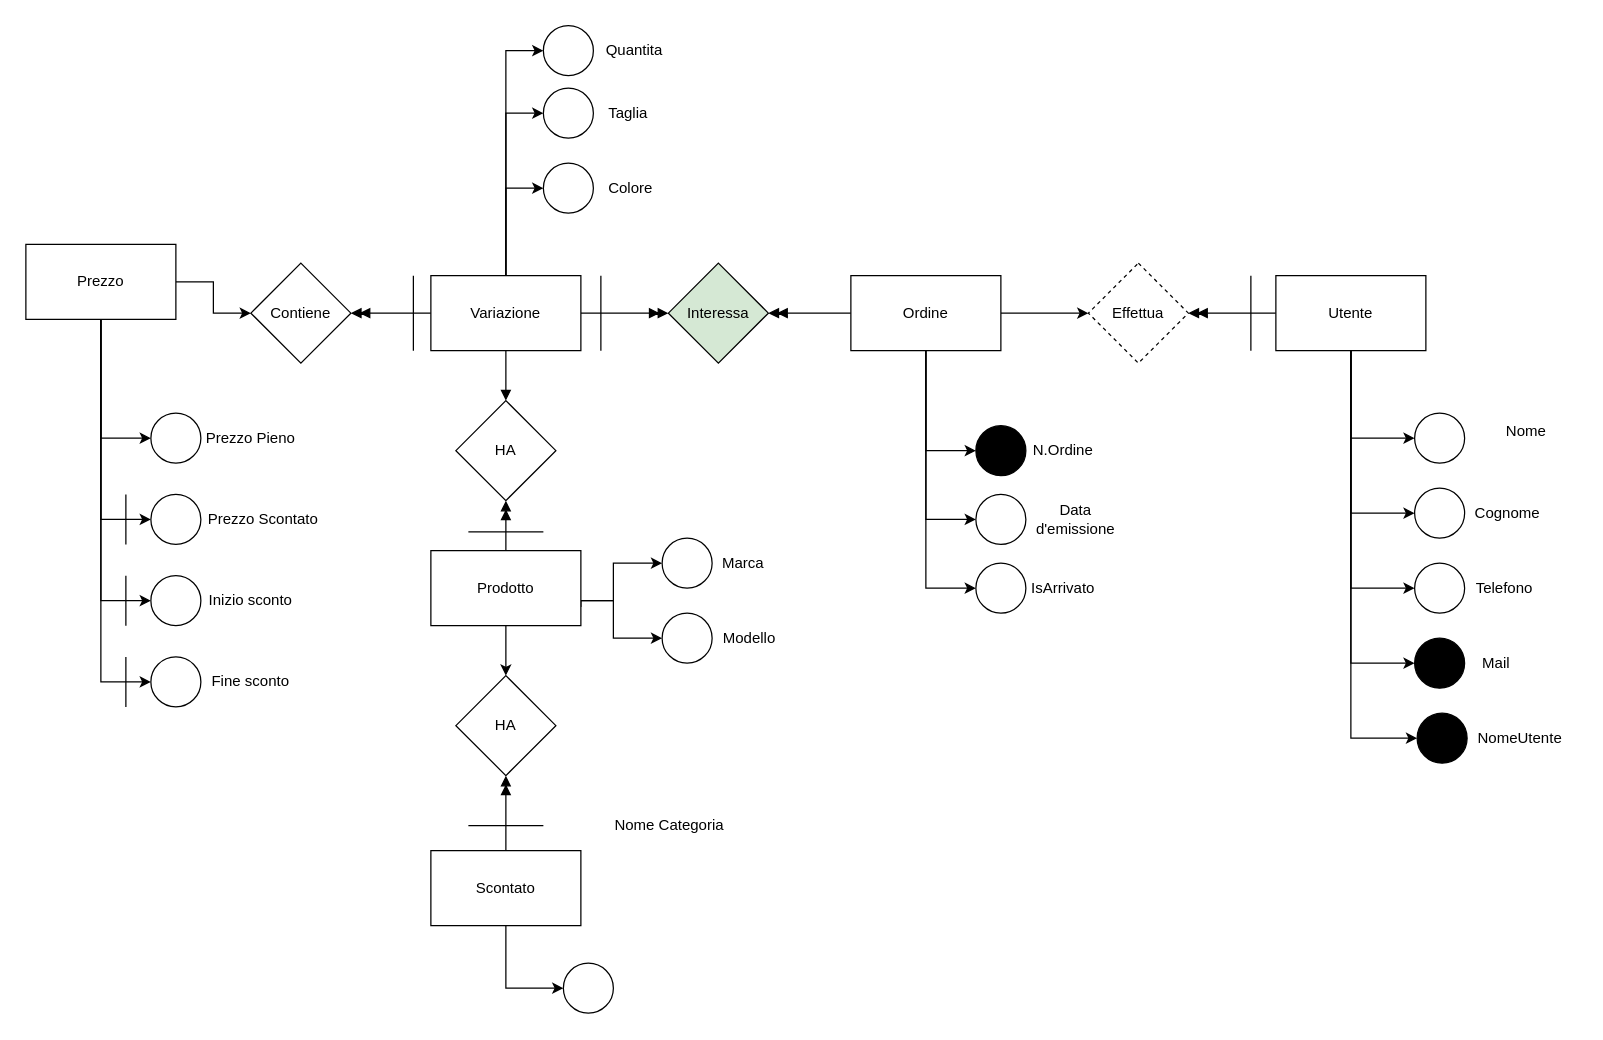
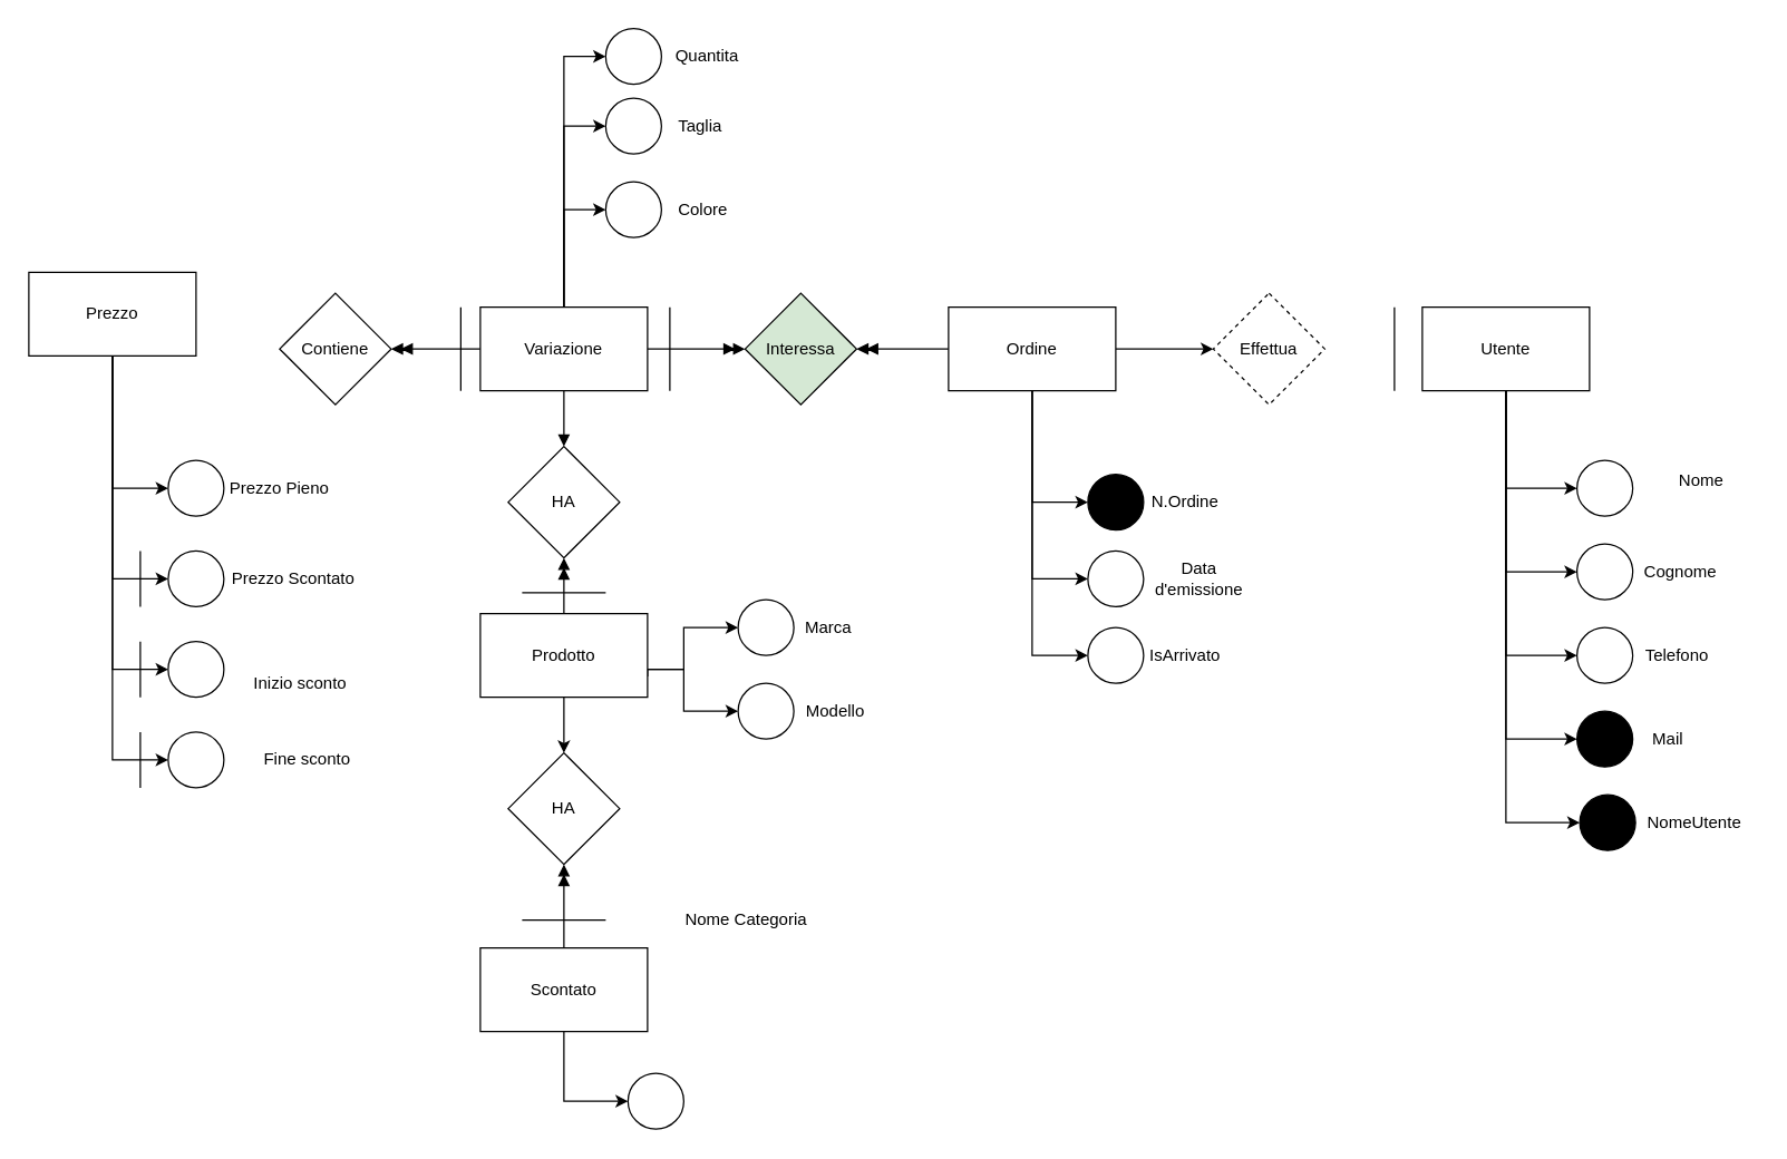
  <mxCell id="0" />
  <mxCell id="1" parent="0" />
  <mxCell id="2" style="edgeStyle=orthogonalEdgeStyle;rounded=0;orthogonalLoop=1;jettySize=auto;html=1;entryX=0.5;entryY=0;entryDx=0;entryDy=0;endArrow=block;endFill=1;" parent="1" source="8" target="36" edge="1"><mxGeometry relative="1" as="geometry" /></mxCell>
  <mxCell id="3" style="edgeStyle=orthogonalEdgeStyle;rounded=0;orthogonalLoop=1;jettySize=auto;html=1;endArrow=doubleBlock;endFill=1;" parent="1" source="8" target="35" edge="1"><mxGeometry relative="1" as="geometry" /></mxCell>
  <mxCell id="4" value="" style="edgeStyle=orthogonalEdgeStyle;rounded=0;orthogonalLoop=1;jettySize=auto;html=1;entryX=0;entryY=0.5;entryDx=0;entryDy=0;" parent="1" source="8" target="54" edge="1"><mxGeometry relative="1" as="geometry" /></mxCell>
  <mxCell id="5" style="edgeStyle=orthogonalEdgeStyle;rounded=0;orthogonalLoop=1;jettySize=auto;html=1;entryX=0;entryY=0.5;entryDx=0;entryDy=0;" parent="1" source="8" target="56" edge="1"><mxGeometry relative="1" as="geometry" /></mxCell>
  <mxCell id="6" style="edgeStyle=orthogonalEdgeStyle;rounded=0;orthogonalLoop=1;jettySize=auto;html=1;entryX=0;entryY=0.5;entryDx=0;entryDy=0;" parent="1" source="8" target="58" edge="1"><mxGeometry relative="1" as="geometry" /></mxCell>
  <mxCell id="7" style="edgeStyle=orthogonalEdgeStyle;rounded=0;orthogonalLoop=1;jettySize=auto;html=1;endArrow=doubleBlock;endFill=1;" parent="1" source="8" target="66" edge="1"><mxGeometry relative="1" as="geometry" /></mxCell>
  <mxCell id="8" value="Variazione" style="rounded=0;whiteSpace=wrap;html=1;" parent="1" vertex="1"><mxGeometry x="344" y="220" width="120" height="60" as="geometry" /></mxCell>
  <mxCell id="9" style="edgeStyle=orthogonalEdgeStyle;rounded=0;orthogonalLoop=1;jettySize=auto;html=1;entryX=0;entryY=0.5;entryDx=0;entryDy=0;" parent="1" source="13" target="31" edge="1"><mxGeometry relative="1" as="geometry"><Array as="points"><mxPoint x="490" y="480" /><mxPoint x="490" y="510" /></Array></mxGeometry></mxCell>
  <mxCell id="10" style="edgeStyle=orthogonalEdgeStyle;rounded=0;orthogonalLoop=1;jettySize=auto;html=1;endArrow=doubleBlock;endFill=1;" parent="1" source="13" target="36" edge="1"><mxGeometry relative="1" as="geometry" /></mxCell>
  <mxCell id="11" style="edgeStyle=orthogonalEdgeStyle;rounded=0;orthogonalLoop=1;jettySize=auto;html=1;entryX=0;entryY=0.5;entryDx=0;entryDy=0;exitX=1;exitY=0.75;exitDx=0;exitDy=0;" parent="1" source="13" target="30" edge="1"><mxGeometry relative="1" as="geometry"><Array as="points"><mxPoint x="464" y="480" /><mxPoint x="490" y="480" /><mxPoint x="490" y="450" /></Array></mxGeometry></mxCell>
  <mxCell id="12" style="edgeStyle=orthogonalEdgeStyle;rounded=0;orthogonalLoop=1;jettySize=auto;html=1;" parent="1" source="13" target="37" edge="1"><mxGeometry relative="1" as="geometry" /></mxCell>
  <mxCell id="13" value="Prodotto" style="rounded=0;whiteSpace=wrap;html=1;" parent="1" vertex="1"><mxGeometry x="344" y="440" width="120" height="60" as="geometry" /></mxCell>
  <mxCell id="14" style="edgeStyle=orthogonalEdgeStyle;rounded=0;orthogonalLoop=1;jettySize=auto;html=1;endArrow=doubleBlock;endFill=1;" parent="1" source="16" target="37" edge="1"><mxGeometry relative="1" as="geometry"><mxPoint x="404" y="630" as="targetPoint" /></mxGeometry></mxCell>
  <mxCell id="15" style="edgeStyle=orthogonalEdgeStyle;rounded=0;orthogonalLoop=1;jettySize=auto;html=1;entryX=0;entryY=0.5;entryDx=0;entryDy=0;" parent="1" source="16" target="72" edge="1"><mxGeometry relative="1" as="geometry" /></mxCell>
  <mxCell id="16" value="Scontato" style="rounded=0;whiteSpace=wrap;html=1;" parent="1" vertex="1"><mxGeometry x="344" y="680" width="120" height="60" as="geometry" /></mxCell>
- <mxCell id="17" style="edgeStyle=orthogonalEdgeStyle;rounded=0;orthogonalLoop=1;jettySize=auto;html=1;endArrow=doubleBlock;endFill=1;" parent="1" source="23" target="34" edge="1"><mxGeometry relative="1" as="geometry" /></mxCell>
  <mxCell id="18" style="edgeStyle=orthogonalEdgeStyle;rounded=0;orthogonalLoop=1;jettySize=auto;html=1;entryX=0;entryY=0.5;entryDx=0;entryDy=0;" parent="1" source="23" target="38" edge="1"><mxGeometry relative="1" as="geometry" /></mxCell>
  <mxCell id="19" style="edgeStyle=orthogonalEdgeStyle;rounded=0;orthogonalLoop=1;jettySize=auto;html=1;entryX=0;entryY=0.5;entryDx=0;entryDy=0;" parent="1" source="23" target="39" edge="1"><mxGeometry relative="1" as="geometry" /></mxCell>
  <mxCell id="20" style="edgeStyle=orthogonalEdgeStyle;rounded=0;orthogonalLoop=1;jettySize=auto;html=1;entryX=0;entryY=0.5;entryDx=0;entryDy=0;" parent="1" source="23" target="40" edge="1"><mxGeometry relative="1" as="geometry" /></mxCell>
  <mxCell id="21" style="edgeStyle=orthogonalEdgeStyle;rounded=0;orthogonalLoop=1;jettySize=auto;html=1;entryX=0;entryY=0.5;entryDx=0;entryDy=0;" parent="1" source="23" target="41" edge="1"><mxGeometry relative="1" as="geometry" /></mxCell>
  <mxCell id="22" style="edgeStyle=orthogonalEdgeStyle;rounded=0;orthogonalLoop=1;jettySize=auto;html=1;entryX=0;entryY=0.5;entryDx=0;entryDy=0;" parent="1" source="23" target="52" edge="1"><mxGeometry relative="1" as="geometry" /></mxCell>
  <mxCell id="23" value="Utente" style="rounded=0;whiteSpace=wrap;html=1;" parent="1" vertex="1"><mxGeometry x="1020" y="220" width="120" height="60" as="geometry" /></mxCell>
  <mxCell id="24" style="edgeStyle=orthogonalEdgeStyle;rounded=0;orthogonalLoop=1;jettySize=auto;html=1;entryX=0;entryY=0.5;entryDx=0;entryDy=0;" parent="1" source="29" target="34" edge="1"><mxGeometry relative="1" as="geometry" /></mxCell>
  <mxCell id="25" style="edgeStyle=orthogonalEdgeStyle;rounded=0;orthogonalLoop=1;jettySize=auto;html=1;endArrow=doubleBlock;endFill=1;" parent="1" source="29" target="35" edge="1"><mxGeometry relative="1" as="geometry" /></mxCell>
  <mxCell id="26" style="edgeStyle=orthogonalEdgeStyle;rounded=0;orthogonalLoop=1;jettySize=auto;html=1;entryX=0;entryY=0.5;entryDx=0;entryDy=0;" parent="1" source="29" target="46" edge="1"><mxGeometry relative="1" as="geometry" /></mxCell>
  <mxCell id="27" style="edgeStyle=orthogonalEdgeStyle;rounded=0;orthogonalLoop=1;jettySize=auto;html=1;entryX=0;entryY=0.5;entryDx=0;entryDy=0;" parent="1" source="29" target="47" edge="1"><mxGeometry relative="1" as="geometry" /></mxCell>
  <mxCell id="28" style="edgeStyle=orthogonalEdgeStyle;rounded=0;orthogonalLoop=1;jettySize=auto;html=1;entryX=0;entryY=0.5;entryDx=0;entryDy=0;" parent="1" source="29" target="48" edge="1"><mxGeometry relative="1" as="geometry" /></mxCell>
  <mxCell id="29" value="Ordine" style="rounded=0;whiteSpace=wrap;html=1;" parent="1" vertex="1"><mxGeometry x="680" y="220" width="120" height="60" as="geometry" /></mxCell>
  <mxCell id="30" value="" style="ellipse;whiteSpace=wrap;html=1;aspect=fixed;" parent="1" vertex="1"><mxGeometry x="529" y="430" width="40" height="40" as="geometry" /></mxCell>
  <mxCell id="31" value="" style="ellipse;whiteSpace=wrap;html=1;aspect=fixed;" parent="1" vertex="1"><mxGeometry x="529" y="490" width="40" height="40" as="geometry" /></mxCell>
  <mxCell id="32" value="Marca" style="text;html=1;align=center;verticalAlign=middle;whiteSpace=wrap;rounded=0;" parent="1" vertex="1"><mxGeometry x="569" y="435" width="50" height="30" as="geometry" /></mxCell>
  <mxCell id="33" value="Modello" style="text;html=1;align=center;verticalAlign=middle;whiteSpace=wrap;rounded=0;" parent="1" vertex="1"><mxGeometry x="569" y="495" width="60" height="30" as="geometry" /></mxCell>
  <mxCell id="34" value="Effettua" style="rhombus;whiteSpace=wrap;html=1;dashed=1;" parent="1" vertex="1"><mxGeometry x="870" y="210" width="80" height="80" as="geometry" /></mxCell>
  <mxCell id="35" value="Interessa" style="rhombus;whiteSpace=wrap;html=1;fillColor=#d5e8d4;" parent="1" vertex="1"><mxGeometry x="534" y="210" width="80" height="80" as="geometry" /></mxCell>
  <mxCell id="36" value="HA" style="rhombus;whiteSpace=wrap;html=1;" parent="1" vertex="1"><mxGeometry x="364" y="320" width="80" height="80" as="geometry" /></mxCell>
  <mxCell id="37" value="HA" style="rhombus;whiteSpace=wrap;html=1;" parent="1" vertex="1"><mxGeometry x="364" y="540" width="80" height="80" as="geometry" /></mxCell>
  <mxCell id="38" value="" style="ellipse;whiteSpace=wrap;html=1;aspect=fixed;" parent="1" vertex="1"><mxGeometry x="1131" y="330" width="40" height="40" as="geometry" /></mxCell>
  <mxCell id="39" value="" style="ellipse;whiteSpace=wrap;html=1;aspect=fixed;" parent="1" vertex="1"><mxGeometry x="1131" y="390" width="40" height="40" as="geometry" /></mxCell>
  <mxCell id="40" value="" style="ellipse;whiteSpace=wrap;html=1;aspect=fixed;" parent="1" vertex="1"><mxGeometry x="1131" y="450" width="40" height="40" as="geometry" /></mxCell>
  <mxCell id="41" value="" style="ellipse;whiteSpace=wrap;html=1;aspect=fixed;fillColor=#000000;" parent="1" vertex="1"><mxGeometry x="1131" y="510" width="40" height="40" as="geometry" /></mxCell>
  <mxCell id="42" value="Nome" style="text;html=1;align=center;verticalAlign=middle;whiteSpace=wrap;rounded=0;" parent="1" vertex="1"><mxGeometry x="1196" y="330" width="49" height="30" as="geometry" /></mxCell>
  <mxCell id="43" value="Cognome" style="text;html=1;align=center;verticalAlign=middle;whiteSpace=wrap;rounded=0;" parent="1" vertex="1"><mxGeometry x="1171" y="395" width="69" height="30" as="geometry" /></mxCell>
  <mxCell id="44" value="Telefono" style="text;html=1;align=center;verticalAlign=middle;whiteSpace=wrap;rounded=0;" parent="1" vertex="1"><mxGeometry x="1166" y="455" width="74" height="30" as="geometry" /></mxCell>
  <mxCell id="45" value="Mail" style="text;html=1;align=center;verticalAlign=middle;whiteSpace=wrap;rounded=0;" parent="1" vertex="1"><mxGeometry x="1173" y="515" width="47" height="30" as="geometry" /></mxCell>
  <mxCell id="46" value="" style="ellipse;whiteSpace=wrap;html=1;aspect=fixed;fillColor=#000000;" parent="1" vertex="1"><mxGeometry x="780" y="340" width="40" height="40" as="geometry" /></mxCell>
  <mxCell id="47" value="" style="ellipse;whiteSpace=wrap;html=1;aspect=fixed;" parent="1" vertex="1"><mxGeometry x="780" y="395" width="40" height="40" as="geometry" /></mxCell>
  <mxCell id="48" value="" style="ellipse;whiteSpace=wrap;html=1;aspect=fixed;" parent="1" vertex="1"><mxGeometry x="780" y="450" width="40" height="40" as="geometry" /></mxCell>
  <mxCell id="49" value="N.Ordine" style="text;html=1;align=center;verticalAlign=middle;whiteSpace=wrap;rounded=0;" parent="1" vertex="1"><mxGeometry x="820" y="345" width="60" height="30" as="geometry" /></mxCell>
  <mxCell id="50" value="Data d'emissione" style="text;html=1;align=center;verticalAlign=middle;whiteSpace=wrap;rounded=0;" parent="1" vertex="1"><mxGeometry x="820" y="400" width="80" height="30" as="geometry" /></mxCell>
  <mxCell id="51" value="IsArrivato" style="text;html=1;align=center;verticalAlign=middle;whiteSpace=wrap;rounded=0;" parent="1" vertex="1"><mxGeometry x="825" y="455" width="50" height="30" as="geometry" /></mxCell>
  <mxCell id="52" value="" style="ellipse;whiteSpace=wrap;html=1;aspect=fixed;fillColor=#000000;" parent="1" vertex="1"><mxGeometry x="1133" y="570" width="40" height="40" as="geometry" /></mxCell>
  <mxCell id="53" value="NomeUtente" style="text;html=1;align=center;verticalAlign=middle;whiteSpace=wrap;rounded=0;" parent="1" vertex="1"><mxGeometry x="1171" y="575" width="89" height="30" as="geometry" /></mxCell>
  <mxCell id="54" value="" style="ellipse;whiteSpace=wrap;html=1;rounded=0;" parent="1" vertex="1"><mxGeometry x="434" width="40" height="40" as="geometry" y="130" /></mxCell>
  <mxCell id="55" value="Colore" style="text;html=1;align=center;verticalAlign=middle;whiteSpace=wrap;rounded=0;" parent="1" vertex="1"><mxGeometry x="474" y="135" width="60" height="30" as="geometry" /></mxCell>
  <mxCell id="56" value="" style="ellipse;whiteSpace=wrap;html=1;aspect=fixed;" parent="1" vertex="1"><mxGeometry x="434" y="70" width="40" height="40" as="geometry" /></mxCell>
  <mxCell id="57" value="Taglia" style="text;html=1;align=center;verticalAlign=middle;whiteSpace=wrap;rounded=0;" parent="1" vertex="1"><mxGeometry x="474" y="75" width="56" height="30" as="geometry" /></mxCell>
  <mxCell id="58" value="" style="ellipse;whiteSpace=wrap;html=1;aspect=fixed;" parent="1" vertex="1"><mxGeometry x="434" y="20" width="40" height="40" as="geometry" /></mxCell>
  <mxCell id="59" value="Quantita" style="text;html=1;align=center;verticalAlign=middle;whiteSpace=wrap;rounded=0;" parent="1" vertex="1"><mxGeometry x="474" y="25" width="66" height="30" as="geometry" /></mxCell>
- <mxCell id="60" style="edgeStyle=orthogonalEdgeStyle;rounded=0;orthogonalLoop=1;jettySize=auto;html=1;" parent="1" source="65" target="66" edge="1"><mxGeometry relative="1" as="geometry" /></mxCell>
  <mxCell id="61" style="edgeStyle=orthogonalEdgeStyle;rounded=0;orthogonalLoop=1;jettySize=auto;html=1;entryX=0;entryY=0.5;entryDx=0;entryDy=0;" parent="1" source="65" target="67" edge="1"><mxGeometry relative="1" as="geometry" /></mxCell>
  <mxCell id="62" style="edgeStyle=orthogonalEdgeStyle;rounded=0;orthogonalLoop=1;jettySize=auto;html=1;entryX=0;entryY=0.5;entryDx=0;entryDy=0;" parent="1" source="65" target="68" edge="1"><mxGeometry relative="1" as="geometry" /></mxCell>
  <mxCell id="63" style="edgeStyle=orthogonalEdgeStyle;rounded=0;orthogonalLoop=1;jettySize=auto;html=1;entryX=0;entryY=0.5;entryDx=0;entryDy=0;" parent="1" source="65" target="71" edge="1"><mxGeometry relative="1" as="geometry" /></mxCell>
  <mxCell id="64" style="edgeStyle=orthogonalEdgeStyle;rounded=0;orthogonalLoop=1;jettySize=auto;html=1;entryX=0;entryY=0.5;entryDx=0;entryDy=0;" parent="1" source="65" target="74" edge="1"><mxGeometry relative="1" as="geometry" /></mxCell>
  <mxCell id="65" value="Prezzo" style="rounded=0;whiteSpace=wrap;html=1;" parent="1" vertex="1"><mxGeometry x="20" y="195" width="120" height="60" as="geometry" /></mxCell>
  <mxCell id="66" value="Contiene" style="rhombus;whiteSpace=wrap;html=1;" parent="1" vertex="1"><mxGeometry x="200" y="210" width="80" height="80" as="geometry" /></mxCell>
  <mxCell id="67" value="" style="ellipse;whiteSpace=wrap;html=1;aspect=fixed;" parent="1" vertex="1"><mxGeometry x="120" y="330" width="40" height="40" as="geometry" /></mxCell>
  <mxCell id="68" value="" style="ellipse;whiteSpace=wrap;html=1;aspect=fixed;" parent="1" vertex="1"><mxGeometry x="120" y="395" width="40" height="40" as="geometry" /></mxCell>
  <mxCell id="69" value="Prezzo Pieno" style="text;html=1;align=center;verticalAlign=middle;whiteSpace=wrap;rounded=0;" parent="1" vertex="1"><mxGeometry x="160" y="335" width="80" height="30" as="geometry" /></mxCell>
  <mxCell id="70" value="Prezzo Scontato" style="text;html=1;align=center;verticalAlign=middle;whiteSpace=wrap;rounded=0;" parent="1" vertex="1"><mxGeometry x="160" y="400" width="100" height="30" as="geometry" /></mxCell>
  <mxCell id="71" value="" style="ellipse;whiteSpace=wrap;html=1;aspect=fixed;" parent="1" vertex="1"><mxGeometry x="120" y="460" width="40" height="40" as="geometry" /></mxCell>
  <mxCell id="72" value="" style="ellipse;whiteSpace=wrap;html=1;aspect=fixed;" parent="1" vertex="1"><mxGeometry x="450" y="770" width="40" height="40" as="geometry" /></mxCell>
  <mxCell id="73" value="Nome Categoria" style="text;html=1;align=center;verticalAlign=middle;whiteSpace=wrap;rounded=0;" parent="1" vertex="1"><mxGeometry x="490" y="645" width="90" height="30" as="geometry" /></mxCell>
  <mxCell id="74" value="" style="ellipse;whiteSpace=wrap;html=1;aspect=fixed;" parent="1" vertex="1"><mxGeometry x="120" y="525" width="40" height="40" as="geometry" /></mxCell>
- <mxCell id="75" value="Inizio sconto" style="text;html=1;align=center;verticalAlign=middle;whiteSpace=wrap;rounded=0;" parent="1" vertex="1"><mxGeometry x="160" y="465" width="80" height="30" as="geometry" /></mxCell>
- <mxCell id="76" value="Fine sconto" style="text;html=1;align=center;verticalAlign=middle;whiteSpace=wrap;rounded=0;" parent="1" vertex="1"><mxGeometry x="160" y="530" width="80" height="30" as="geometry" /></mxCell>
+ <mxCell id="75" value="Inizio sconto" style="text;html=1;align=center;verticalAlign=middle;whiteSpace=wrap;rounded=0;" parent="1" vertex="1"><mxGeometry x="175" y="475" width="80" height="30" as="geometry" /></mxCell>
+ <mxCell id="76" value="Fine sconto" style="text;html=1;align=center;verticalAlign=middle;whiteSpace=wrap;rounded=0;" parent="1" vertex="1"><mxGeometry x="180" y="530" width="80" height="30" as="geometry" /></mxCell>
  <mxCell id="77" value="" style="endArrow=none;html=1;rounded=0;" parent="1" edge="1"><mxGeometry width="50" height="50" relative="1" as="geometry"><mxPoint x="100" y="565" as="sourcePoint" /><mxPoint x="100" y="525" as="targetPoint" /></mxGeometry></mxCell>
  <mxCell id="78" value="" style="endArrow=none;html=1;rounded=0;" parent="1" edge="1"><mxGeometry width="50" height="50" relative="1" as="geometry"><mxPoint x="100" y="500" as="sourcePoint" /><mxPoint x="100" y="460" as="targetPoint" /></mxGeometry></mxCell>
  <mxCell id="79" value="" style="endArrow=none;html=1;rounded=0;" parent="1" edge="1"><mxGeometry width="50" height="50" relative="1" as="geometry"><mxPoint x="100" y="435" as="sourcePoint" /><mxPoint x="100" y="395" as="targetPoint" /></mxGeometry></mxCell>
  <mxCell id="80" value="" style="endArrow=none;html=1;rounded=0;" parent="1" edge="1"><mxGeometry width="50" height="50" relative="1" as="geometry"><mxPoint x="330" y="280" as="sourcePoint" /><mxPoint x="330" y="220" as="targetPoint" /></mxGeometry></mxCell>
  <mxCell id="81" value="" style="endArrow=none;html=1;rounded=0;" parent="1" edge="1"><mxGeometry width="50" height="50" relative="1" as="geometry"><mxPoint x="480" y="280" as="sourcePoint" /><mxPoint x="480" y="220" as="targetPoint" /></mxGeometry></mxCell>
  <mxCell id="82" value="" style="endArrow=none;html=1;rounded=0;" parent="1" edge="1"><mxGeometry width="50" height="50" relative="1" as="geometry"><mxPoint x="1000" y="280" as="sourcePoint" /><mxPoint x="1000" y="220" as="targetPoint" /></mxGeometry></mxCell>
  <mxCell id="83" value="" style="endArrow=none;html=1;rounded=0;" parent="1" edge="1"><mxGeometry width="50" height="50" relative="1" as="geometry"><mxPoint x="374" y="425" as="sourcePoint" /><mxPoint x="434" y="425" as="targetPoint" /></mxGeometry></mxCell>
  <mxCell id="84" value="" style="endArrow=none;html=1;rounded=0;" parent="1" edge="1"><mxGeometry width="50" height="50" relative="1" as="geometry"><mxPoint x="374" y="660" as="sourcePoint" /><mxPoint x="434" y="660" as="targetPoint" /></mxGeometry></mxCell>
